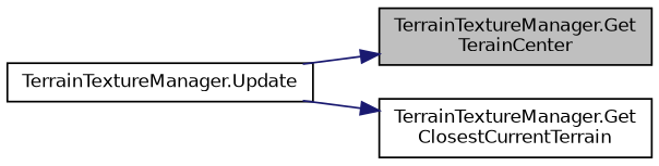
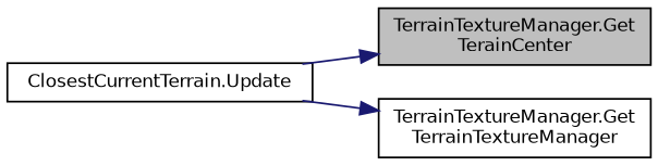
  digraph {
    fontname="DejaVu Sans"
    rankdir=RL
    node [color=black fillcolor=white fontname="DejaVu Sans" fontsize=10 shape=record style=filled]
    edge [color=midnightblue dir=back fontname="DejaVu Sans" fontsize=10 labelfontname=Helvetica labelfontsize=10 style=solid]
    n1 [fillcolor=grey75 fontcolor=black height=0.2 label="TerrainTextureManager.Get\lTerainCenter" width=0.4]
-   n2 [height=0.2 label="TerrainTextureManager.Update" width=0.4]
-   n3 [height=0.2 label="TerrainTextureManager.Get\lClosestCurrentTerrain" width=0.4]
+   n2 [height=0.2 label="ClosestCurrentTerrain.Update" width=0.4]
+   n3 [height=0.2 label="TerrainTextureManager.Get\lTerrainTextureManager" width=0.4]
    n1 -> n2
    n3 -> n2
  }
